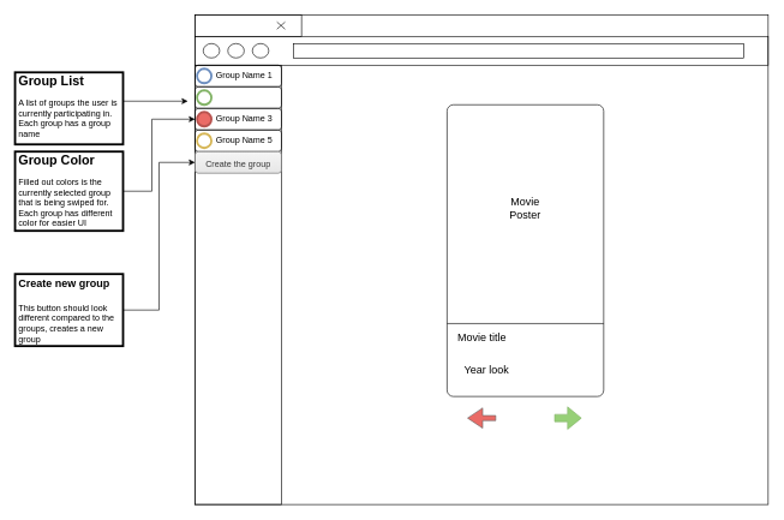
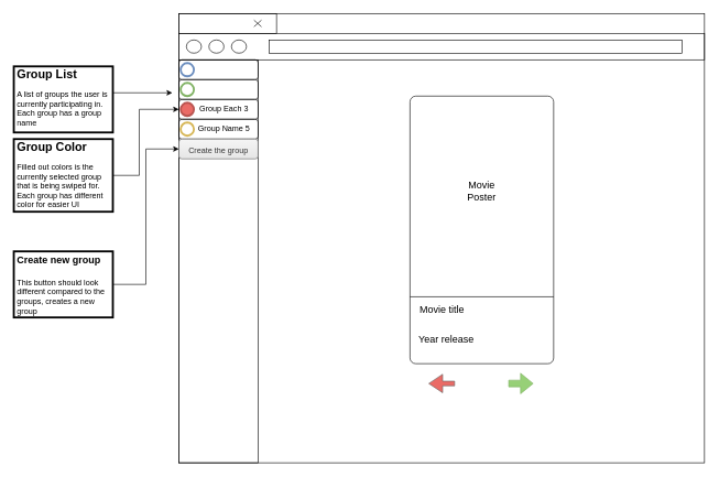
  <mxCell id="0" />
  <mxCell id="1" parent="0" />
  <mxCell id="2" value="" style="group" vertex="1" connectable="0" parent="1"><mxGeometry x="270" y="20" width="796" height="680" as="geometry" /></mxCell>
  <mxCell id="3" value="" style="rounded=0;whiteSpace=wrap;html=1;fillColor=none;" vertex="1" parent="2"><mxGeometry width="796" height="680" as="geometry" /></mxCell>
  <mxCell id="4" value="" style="rounded=0;whiteSpace=wrap;html=1;fillColor=none;" vertex="1" parent="2"><mxGeometry width="147.829" height="30" as="geometry" /></mxCell>
  <mxCell id="5" value="" style="rounded=0;whiteSpace=wrap;html=1;fillColor=none;" vertex="1" parent="2"><mxGeometry y="30" width="796" height="40" as="geometry" /></mxCell>
  <mxCell id="6" value="" style="ellipse;whiteSpace=wrap;html=1;fillColor=none;" vertex="1" parent="2"><mxGeometry x="11.371" y="40" width="22.743" height="20" as="geometry" /></mxCell>
  <mxCell id="7" value="" style="ellipse;whiteSpace=wrap;html=1;fillColor=none;" vertex="1" parent="2"><mxGeometry x="45.486" y="40" width="22.743" height="20" as="geometry" /></mxCell>
  <mxCell id="8" value="" style="ellipse;whiteSpace=wrap;html=1;fillColor=none;" vertex="1" parent="2"><mxGeometry x="79.6" y="40" width="22.743" height="20" as="geometry" /></mxCell>
  <mxCell id="9" value="" style="rounded=0;whiteSpace=wrap;html=1;fillColor=none;" vertex="1" parent="2"><mxGeometry x="136.457" y="40" width="625.429" height="20" as="geometry" /></mxCell>
  <mxCell id="10" value="" style="endArrow=none;html=1;rounded=0;" edge="1" parent="2"><mxGeometry width="50" height="50" relative="1" as="geometry"><mxPoint x="113.714" y="10" as="sourcePoint" /><mxPoint x="125.086" y="20" as="targetPoint" /></mxGeometry></mxCell>
  <mxCell id="11" value="" style="endArrow=none;html=1;rounded=0;" edge="1" parent="2"><mxGeometry width="50" height="50" relative="1" as="geometry"><mxPoint x="125.086" y="10" as="sourcePoint" /><mxPoint x="113.714" y="20" as="targetPoint" /></mxGeometry></mxCell>
  <mxCell id="12" value="" style="rounded=0;whiteSpace=wrap;html=1;fillColor=none;" vertex="1" parent="2"><mxGeometry y="70" width="120" height="610" as="geometry" /></mxCell>
  <mxCell id="13" value="" style="rounded=1;whiteSpace=wrap;html=1;fillColor=none;" vertex="1" parent="2"><mxGeometry y="70" width="120" height="30" as="geometry" /></mxCell>
  <mxCell id="14" value="" style="rounded=1;whiteSpace=wrap;html=1;fillColor=none;" vertex="1" parent="2"><mxGeometry y="100" width="120" height="30" as="geometry" /></mxCell>
  <mxCell id="15" value="" style="rounded=1;whiteSpace=wrap;html=1;fillColor=none;" vertex="1" parent="2"><mxGeometry y="130" width="120" height="30" as="geometry" /></mxCell>
  <mxCell id="16" value="" style="rounded=1;whiteSpace=wrap;html=1;fillColor=none;" vertex="1" parent="2"><mxGeometry y="160" width="120" height="30" as="geometry" /></mxCell>
  <mxCell id="17" value="" style="ellipse;whiteSpace=wrap;html=1;aspect=fixed;fillColor=none;strokeColor=#82b366;strokeWidth=3;" vertex="1" parent="2"><mxGeometry x="2.74" y="105" width="20" height="20" as="geometry" /></mxCell>
- <mxCell id="18" value="Group Name 1" style="text;html=1;strokeColor=none;fillColor=none;align=center;verticalAlign=middle;whiteSpace=wrap;rounded=0;" vertex="1" parent="2"><mxGeometry x="26.86" y="70" width="83.14" height="30" as="geometry" /></mxCell>
- <mxCell id="19" value="Group Name 3" style="text;html=1;strokeColor=none;fillColor=none;align=center;verticalAlign=middle;whiteSpace=wrap;rounded=0;" vertex="1" parent="2"><mxGeometry x="26.86" y="130" width="83.14" height="30" as="geometry" /></mxCell>
+ <mxCell id="19" value="Group Each 3" style="text;html=1;strokeColor=none;fillColor=none;align=center;verticalAlign=middle;whiteSpace=wrap;rounded=0;" vertex="1" parent="2"><mxGeometry x="26.86" y="130" width="83.14" height="30" as="geometry" /></mxCell>
  <mxCell id="20" value="Group Name 5" style="text;html=1;strokeColor=none;fillColor=none;align=center;verticalAlign=middle;whiteSpace=wrap;rounded=0;" vertex="1" parent="2"><mxGeometry x="26.86" y="160" width="83.14" height="30" as="geometry" /></mxCell>
  <mxCell id="21" value="" style="ellipse;whiteSpace=wrap;html=1;aspect=fixed;fillColor=none;strokeColor=#6c8ebf;strokeWidth=3;" vertex="1" parent="2"><mxGeometry x="2.74" y="75" width="20" height="20" as="geometry" /></mxCell>
  <mxCell id="22" value="" style="ellipse;whiteSpace=wrap;html=1;aspect=fixed;fillColor=#EA6B66;strokeColor=#b85450;strokeWidth=3;" vertex="1" parent="2"><mxGeometry x="2.74" y="135" width="20" height="20" as="geometry" /></mxCell>
  <mxCell id="23" value="" style="ellipse;whiteSpace=wrap;html=1;aspect=fixed;fillColor=none;strokeColor=#d6b656;strokeWidth=3;" vertex="1" parent="2"><mxGeometry x="2.74" y="165" width="20" height="20" as="geometry" /></mxCell>
  <mxCell id="24" value="" style="shape=flexArrow;endArrow=classic;html=1;rounded=0;fillColor=#EA6B66;strokeColor=#666666;width=7.059;endSize=6.647;" edge="1" parent="2"><mxGeometry width="50" height="50" relative="1" as="geometry"><mxPoint x="418" y="560" as="sourcePoint" /><mxPoint x="378" y="560" as="targetPoint" /></mxGeometry></mxCell>
  <mxCell id="25" value="" style="shape=flexArrow;endArrow=classic;html=1;rounded=0;fillColor=#97D077;strokeColor=#82b366;" edge="1" parent="2"><mxGeometry width="50" height="50" relative="1" as="geometry"><mxPoint x="499" y="560" as="sourcePoint" /><mxPoint x="536.92" y="560" as="targetPoint" /></mxGeometry></mxCell>
  <mxCell id="26" value="&lt;font style=&quot;font-size: 12px&quot;&gt;Create the group&lt;/font&gt;" style="rounded=1;whiteSpace=wrap;html=1;fontSize=15;strokeWidth=1;fillColor=#f5f5f5;fontColor=#333333;strokeColor=#666666;gradientColor=#E6E6E6;" vertex="1" parent="2"><mxGeometry y="190" width="120" height="30" as="geometry" /></mxCell>
  <mxCell id="27" value="" style="group" vertex="1" connectable="0" parent="2"><mxGeometry x="350" y="110" width="217.5" height="420" as="geometry" /></mxCell>
  <mxCell id="28" value="" style="group" vertex="1" connectable="0" parent="27"><mxGeometry y="15" width="217.5" height="405" as="geometry" /></mxCell>
  <mxCell id="29" value="Movie Title" style="text;html=1;strokeColor=none;fillColor=none;align=center;verticalAlign=middle;whiteSpace=wrap;rounded=0;" vertex="1" parent="28"><mxGeometry y="300" width="104.819" height="45" as="geometry" /></mxCell>
  <mxCell id="30" value="Movie Year release" style="text;html=1;strokeColor=none;fillColor=none;align=center;verticalAlign=middle;whiteSpace=wrap;rounded=0;" vertex="1" parent="28"><mxGeometry x="7.337" y="330" width="136.265" height="45" as="geometry" /></mxCell>
  <mxCell id="31" value="Movie picture" style="text;html=1;strokeColor=none;fillColor=none;align=center;verticalAlign=middle;whiteSpace=wrap;rounded=0;" vertex="1" parent="28"><mxGeometry x="66.822" y="120" width="62.892" height="45" as="geometry" /></mxCell>
  <mxCell id="32" value="" style="rounded=1;whiteSpace=wrap;html=1;arcSize=4;" vertex="1" parent="28"><mxGeometry width="217.5" height="405" as="geometry" /></mxCell>
  <mxCell id="33" value="" style="endArrow=none;html=1;rounded=0;entryX=1;entryY=0.75;entryDx=0;entryDy=0;exitX=0;exitY=0.75;exitDx=0;exitDy=0;" edge="1" parent="28" source="32" target="32"><mxGeometry width="50" height="50" relative="1" as="geometry"><mxPoint x="570.479" y="30" as="sourcePoint" /><mxPoint x="622.889" y="-45" as="targetPoint" /></mxGeometry></mxCell>
  <mxCell id="34" value="&lt;span style=&quot;font-size: 15px&quot;&gt;Movie Poster&lt;/span&gt;" style="text;html=1;strokeColor=none;fillColor=none;align=center;verticalAlign=middle;whiteSpace=wrap;rounded=0;fontSize=10;" vertex="1" parent="28"><mxGeometry x="77.301" y="120" width="62.892" height="45" as="geometry" /></mxCell>
  <mxCell id="35" value="Movie title" style="text;html=1;strokeColor=none;fillColor=none;align=center;verticalAlign=middle;whiteSpace=wrap;rounded=0;fontSize=15;" vertex="1" parent="28"><mxGeometry x="-0.003" y="300" width="97.482" height="45" as="geometry" /></mxCell>
- <mxCell id="36" value="Year look" style="text;html=1;strokeColor=none;fillColor=none;align=center;verticalAlign=middle;whiteSpace=wrap;rounded=0;fontSize=15;" vertex="1" parent="28"><mxGeometry y="345" width="110" height="45" as="geometry" /></mxCell>
+ <mxCell id="36" value="Year release" style="text;html=1;strokeColor=none;fillColor=none;align=center;verticalAlign=middle;whiteSpace=wrap;rounded=0;fontSize=15;" vertex="1" parent="28"><mxGeometry y="345" width="110" height="45" as="geometry" /></mxCell>
  <mxCell id="37" value="" style="endArrow=classic;html=1;rounded=0;" edge="1" parent="1"><mxGeometry width="50" height="50" relative="1" as="geometry"><mxPoint x="170" y="140" as="sourcePoint" /><mxPoint x="260" y="140" as="targetPoint" /></mxGeometry></mxCell>
  <mxCell id="38" value="&lt;h1 style=&quot;font-size: 18px&quot;&gt;&lt;font style=&quot;font-size: 18px&quot;&gt;Group List&lt;/font&gt;&lt;/h1&gt;&lt;p&gt;A list of groups the user is currently participating in. Each group has a group name&lt;/p&gt;" style="text;html=1;strokeColor=none;fillColor=none;spacing=5;spacingTop=-20;whiteSpace=wrap;overflow=hidden;rounded=0;" vertex="1" parent="1"><mxGeometry x="20" y="100" width="150" height="100" as="geometry" /></mxCell>
  <mxCell id="39" value="" style="rounded=0;whiteSpace=wrap;html=1;fontSize=10;strokeWidth=3;fillColor=none;" vertex="1" parent="1"><mxGeometry x="20" y="100" width="150" height="100" as="geometry" /></mxCell>
  <mxCell id="40" value="" style="rounded=0;whiteSpace=wrap;html=1;fontSize=10;strokeWidth=3;fillColor=none;" vertex="1" parent="1"><mxGeometry x="20" y="210" width="150" height="110" as="geometry" /></mxCell>
  <mxCell id="41" value="&lt;h1 style=&quot;font-size: 18px&quot;&gt;&lt;font style=&quot;font-size: 18px&quot;&gt;Group Color&lt;/font&gt;&lt;/h1&gt;&lt;p&gt;Filled out colors is the currently selected group that is being swiped for. Each group has different color for easier UI&lt;/p&gt;" style="text;html=1;strokeColor=none;fillColor=none;spacing=5;spacingTop=-20;whiteSpace=wrap;overflow=hidden;rounded=0;" vertex="1" parent="1"><mxGeometry x="20" y="210" width="150" height="110" as="geometry" /></mxCell>
  <mxCell id="42" value="" style="endArrow=classic;html=1;rounded=0;fontSize=10;exitX=1;exitY=0.5;exitDx=0;exitDy=0;entryX=0;entryY=0.5;entryDx=0;entryDy=0;" edge="1" parent="1" source="41" target="15"><mxGeometry width="50" height="50" relative="1" as="geometry"><mxPoint x="180" y="270" as="sourcePoint" /><mxPoint x="230" y="160" as="targetPoint" /><Array as="points"><mxPoint x="210" y="265" /><mxPoint x="210" y="165" /></Array></mxGeometry></mxCell>
  <mxCell id="43" value="&lt;h1&gt;&lt;font style=&quot;font-size: 15px&quot;&gt;Create new group&lt;/font&gt;&lt;/h1&gt;&lt;div&gt;This button should look different compared to the groups, creates a new group&lt;/div&gt;" style="text;html=1;strokeColor=none;fillColor=none;spacing=5;spacingTop=-20;whiteSpace=wrap;overflow=hidden;rounded=0;" vertex="1" parent="1"><mxGeometry x="20" y="370" width="150" height="110" as="geometry" /></mxCell>
  <mxCell id="44" style="edgeStyle=orthogonalEdgeStyle;rounded=0;orthogonalLoop=1;jettySize=auto;html=1;entryX=0;entryY=0.5;entryDx=0;entryDy=0;fontSize=9;" edge="1" parent="1" source="45" target="26"><mxGeometry relative="1" as="geometry" /></mxCell>
  <mxCell id="45" value="" style="rounded=0;whiteSpace=wrap;html=1;fontSize=10;strokeWidth=3;fillColor=none;" vertex="1" parent="1"><mxGeometry x="20" y="380" width="150" height="100" as="geometry" /></mxCell>
